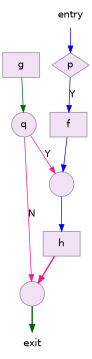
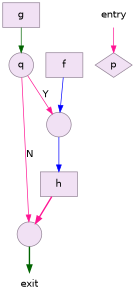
  digraph {
    fontname="DejaVu Sans"
    node [color="#918194" fillcolor="#f1e1f4" fontname="DejaVu Sans" shape=box style=filled]
    edge [color=blue fontname="DejaVu Sans"]
    n1 [label=g]
    n2 [label=q shape=circle]
    n3 [filllcolor=yellow label=" " shape=circle]
    n4 [filllcolor=yellow label=" " shape=circle]
    n5 [label=p shape=diamond]
    n6 [label=f]
    n7 [fillcolor=white label=exit shape=plaintext]
    n8 [label=h]
    n9 [fillcolor=white label=entry shape=plaintext]
    n1 -> n2 [color=darkgreen]
    n2 -> n3 [color=deeppink label=N]
    n2 -> n4 [color=deeppink label=Y]
    n3 -> n7 [color=darkgreen style=bold]
    n4 -> n8
-   n5 -> n6 [label=Y]
    n6 -> n4
    n8 -> n3 [color=deeppink style=bold]
-   n9 -> n5
+   n9 -> n5 [color=deeppink]
  }
